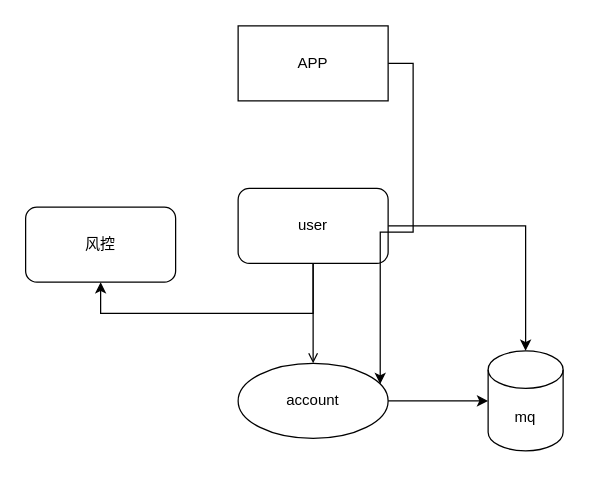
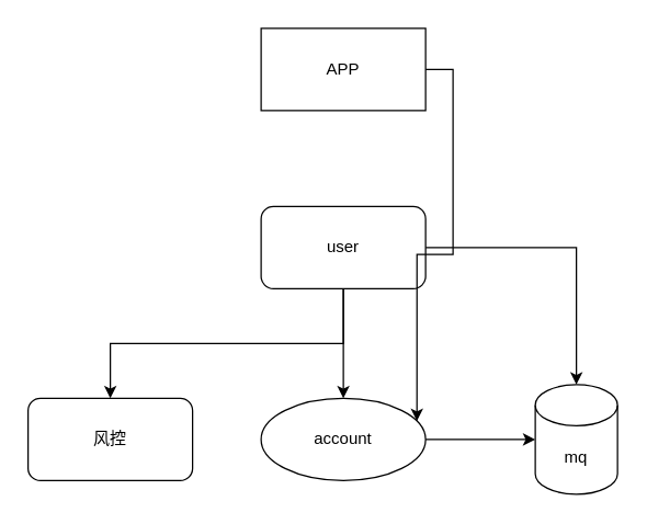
  <mxCell id="0" />
  <mxCell id="1" parent="0" />
- <mxCell id="2" value="" style="edgeStyle=orthogonalEdgeStyle;rounded=0;orthogonalLoop=1;jettySize=auto;html=1;endArrow=open;" edge="1" parent="1" source="5" target="7"><mxGeometry relative="1" as="geometry" /></mxCell>
+ <mxCell id="2" value="" style="edgeStyle=orthogonalEdgeStyle;rounded=0;orthogonalLoop=1;jettySize=auto;html=1;" edge="1" parent="1" source="5" target="7"><mxGeometry relative="1" as="geometry" /></mxCell>
  <mxCell id="3" value="" style="edgeStyle=orthogonalEdgeStyle;rounded=0;orthogonalLoop=1;jettySize=auto;html=1;" edge="1" parent="1" target="9"><mxGeometry relative="1" as="geometry"><mxPoint x="250" y="210" as="sourcePoint" /><Array as="points"><mxPoint x="250" y="250" /><mxPoint x="80" y="250" /></Array></mxGeometry></mxCell>
  <mxCell id="4" value="" style="edgeStyle=orthogonalEdgeStyle;rounded=0;orthogonalLoop=1;jettySize=auto;html=1;entryX=0.5;entryY=0;entryDx=0;entryDy=0;entryPerimeter=0;" edge="1" parent="1" source="5" target="8"><mxGeometry relative="1" as="geometry"><mxPoint x="390" y="180" as="targetPoint" /></mxGeometry></mxCell>
  <mxCell id="5" value="user" style="rounded=1;whiteSpace=wrap;html=1;" vertex="1" parent="1"><mxGeometry x="190" y="150" width="120" height="60" as="geometry" /></mxCell>
  <mxCell id="6" value="" style="edgeStyle=orthogonalEdgeStyle;rounded=0;orthogonalLoop=1;jettySize=auto;html=1;" edge="1" parent="1" source="7"><mxGeometry relative="1" as="geometry"><mxPoint x="390" y="320" as="targetPoint" /></mxGeometry></mxCell>
  <mxCell id="7" value="account" style="ellipse;whiteSpace=wrap;html=1;" vertex="1" parent="1"><mxGeometry x="190" y="290" width="120" height="60" as="geometry" /></mxCell>
  <mxCell id="8" value="mq" style="shape=cylinder3;whiteSpace=wrap;html=1;boundedLbl=1;backgroundOutline=1;size=15;" vertex="1" parent="1"><mxGeometry x="390" y="280" width="60" height="80" as="geometry" /></mxCell>
- <mxCell id="9" value="风控" style="whiteSpace=wrap;html=1;rounded=1;" vertex="1" parent="1"><mxGeometry x="20" y="165" width="120" height="60" as="geometry" /></mxCell>
+ <mxCell id="9" value="风控" style="whiteSpace=wrap;html=1;rounded=1;" vertex="1" parent="1"><mxGeometry x="20" y="290" width="120" height="60" as="geometry" /></mxCell>
  <mxCell id="10" value="" style="edgeStyle=orthogonalEdgeStyle;rounded=0;orthogonalLoop=1;jettySize=auto;html=1;entryX=1;entryY=0.25;entryDx=0;entryDy=0;exitX=1;exitY=0.5;exitDx=0;exitDy=0;" edge="1" parent="1" source="11" target="7"><mxGeometry relative="1" as="geometry"><mxPoint x="390" y="50" as="targetPoint" /></mxGeometry></mxCell>
  <mxCell id="11" value="APP" style="rounded=0;whiteSpace=wrap;html=1;" vertex="1" parent="1"><mxGeometry x="190" y="20" width="120" height="60" as="geometry" /></mxCell>
